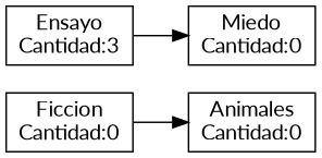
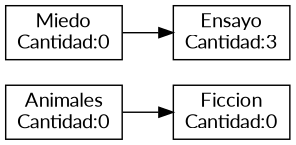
  digraph {
    fontname=Lato
    rankdir=LR
    node [fontname=Lato shape=box]
    edge [fontname=Lato]
    "Animales\nCantidad:0"
    "Ficcion\nCantidad:0"
    "Miedo\nCantidad:0"
    "Ensayo\nCantidad:3"
-   "Ficcion\nCantidad:0" -> "Animales\nCantidad:0"
-   "Ensayo\nCantidad:3" -> "Miedo\nCantidad:0"
+   "Animales\nCantidad:0" -> "Ficcion\nCantidad:0"
+   "Miedo\nCantidad:0" -> "Ensayo\nCantidad:3"
  }
